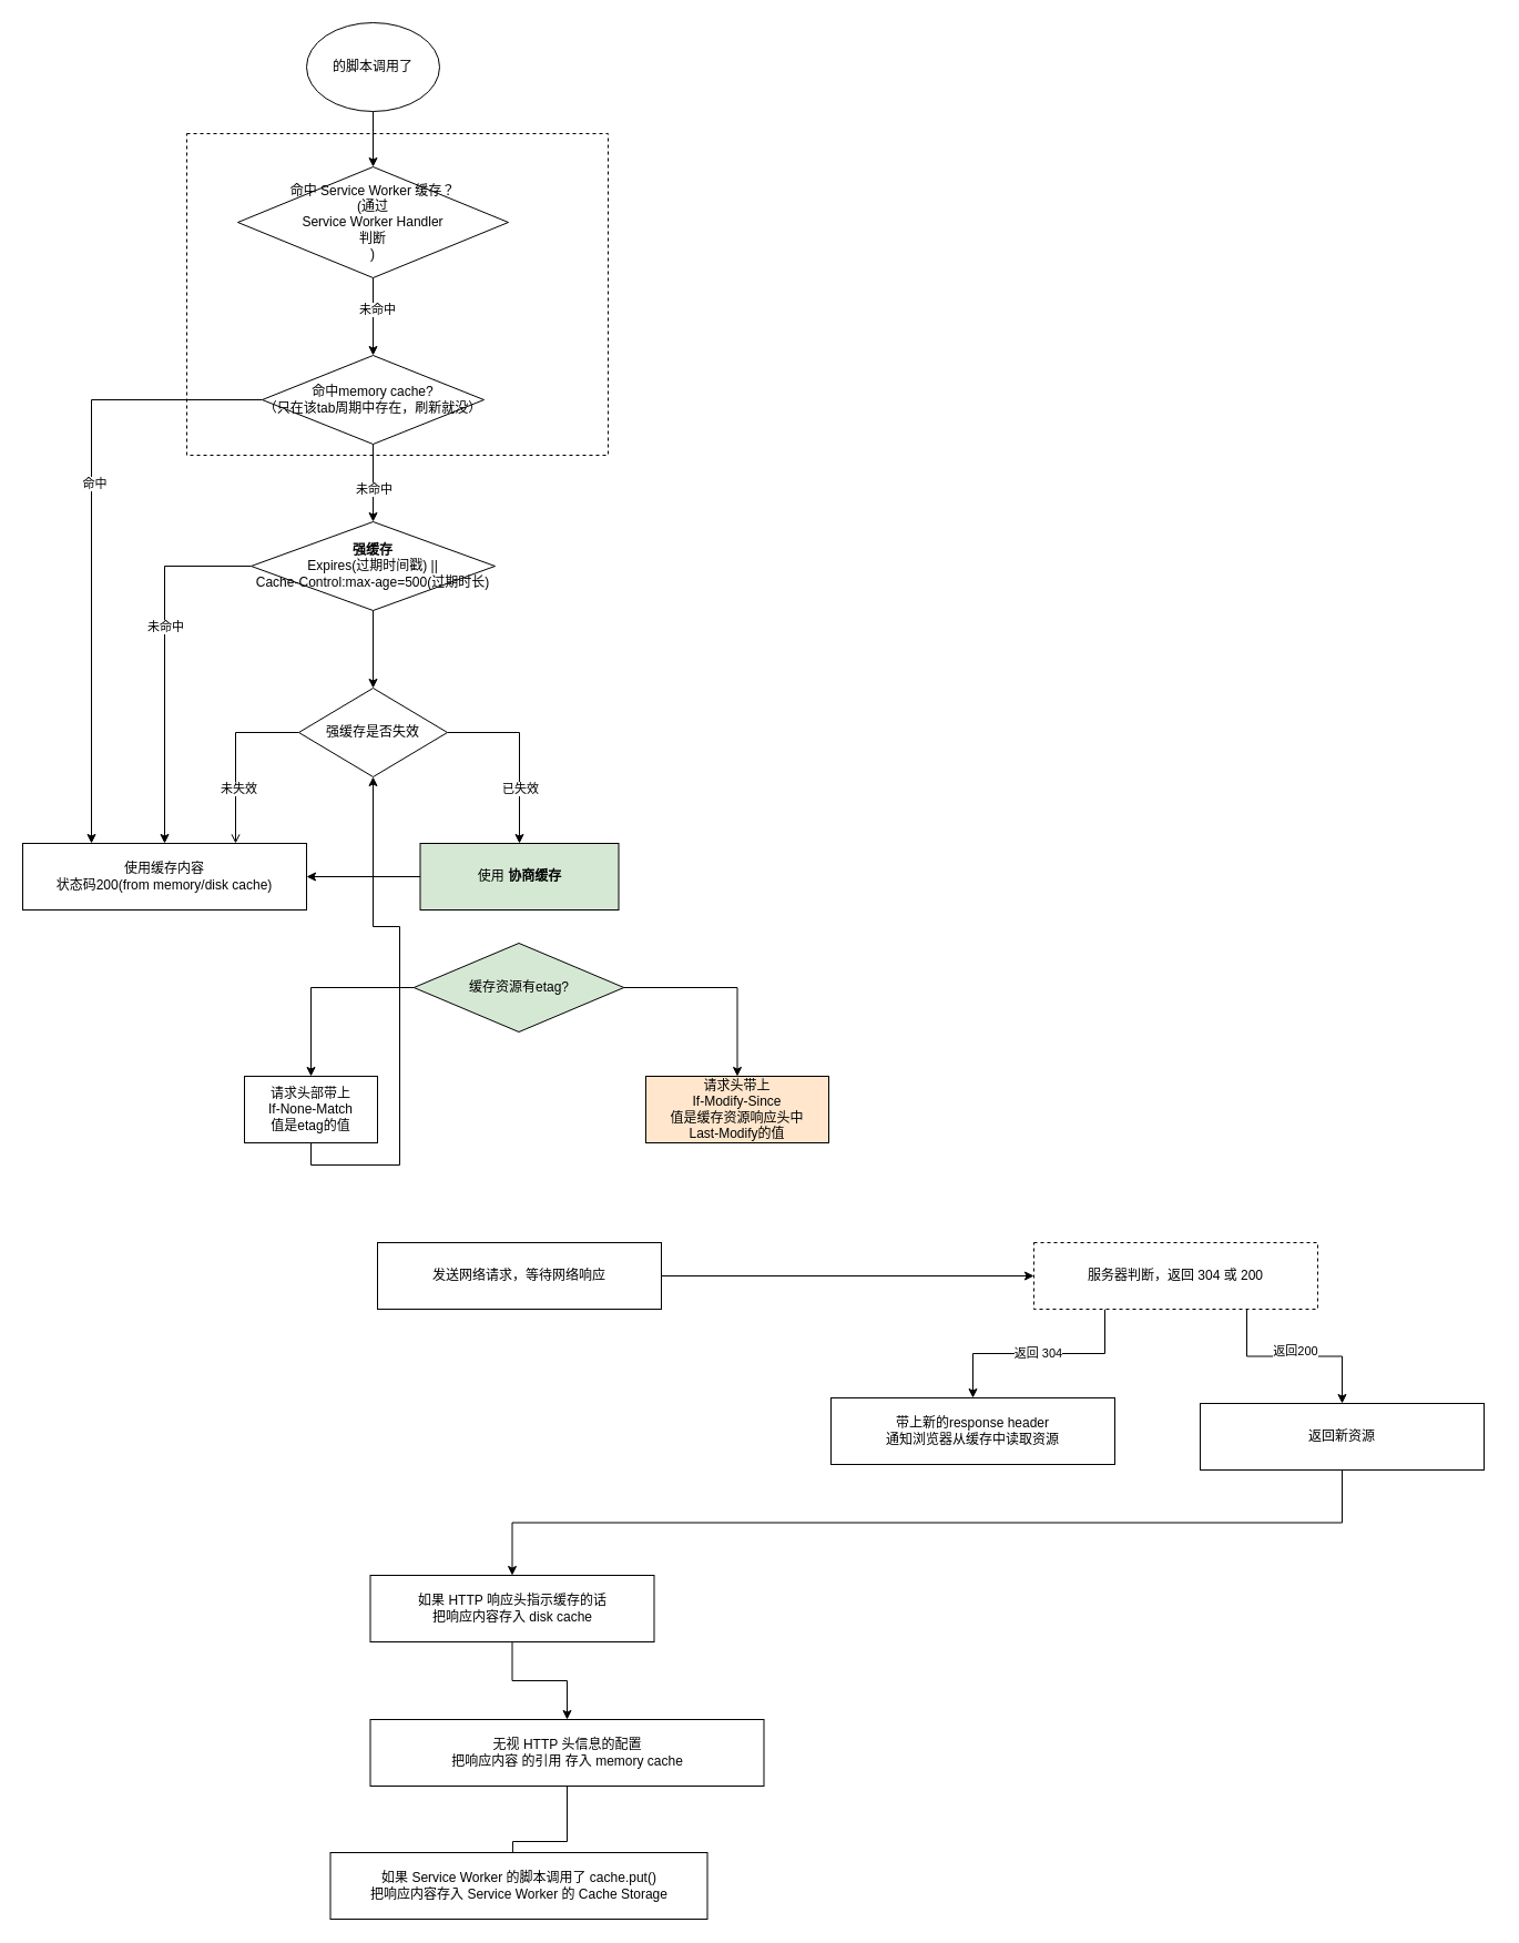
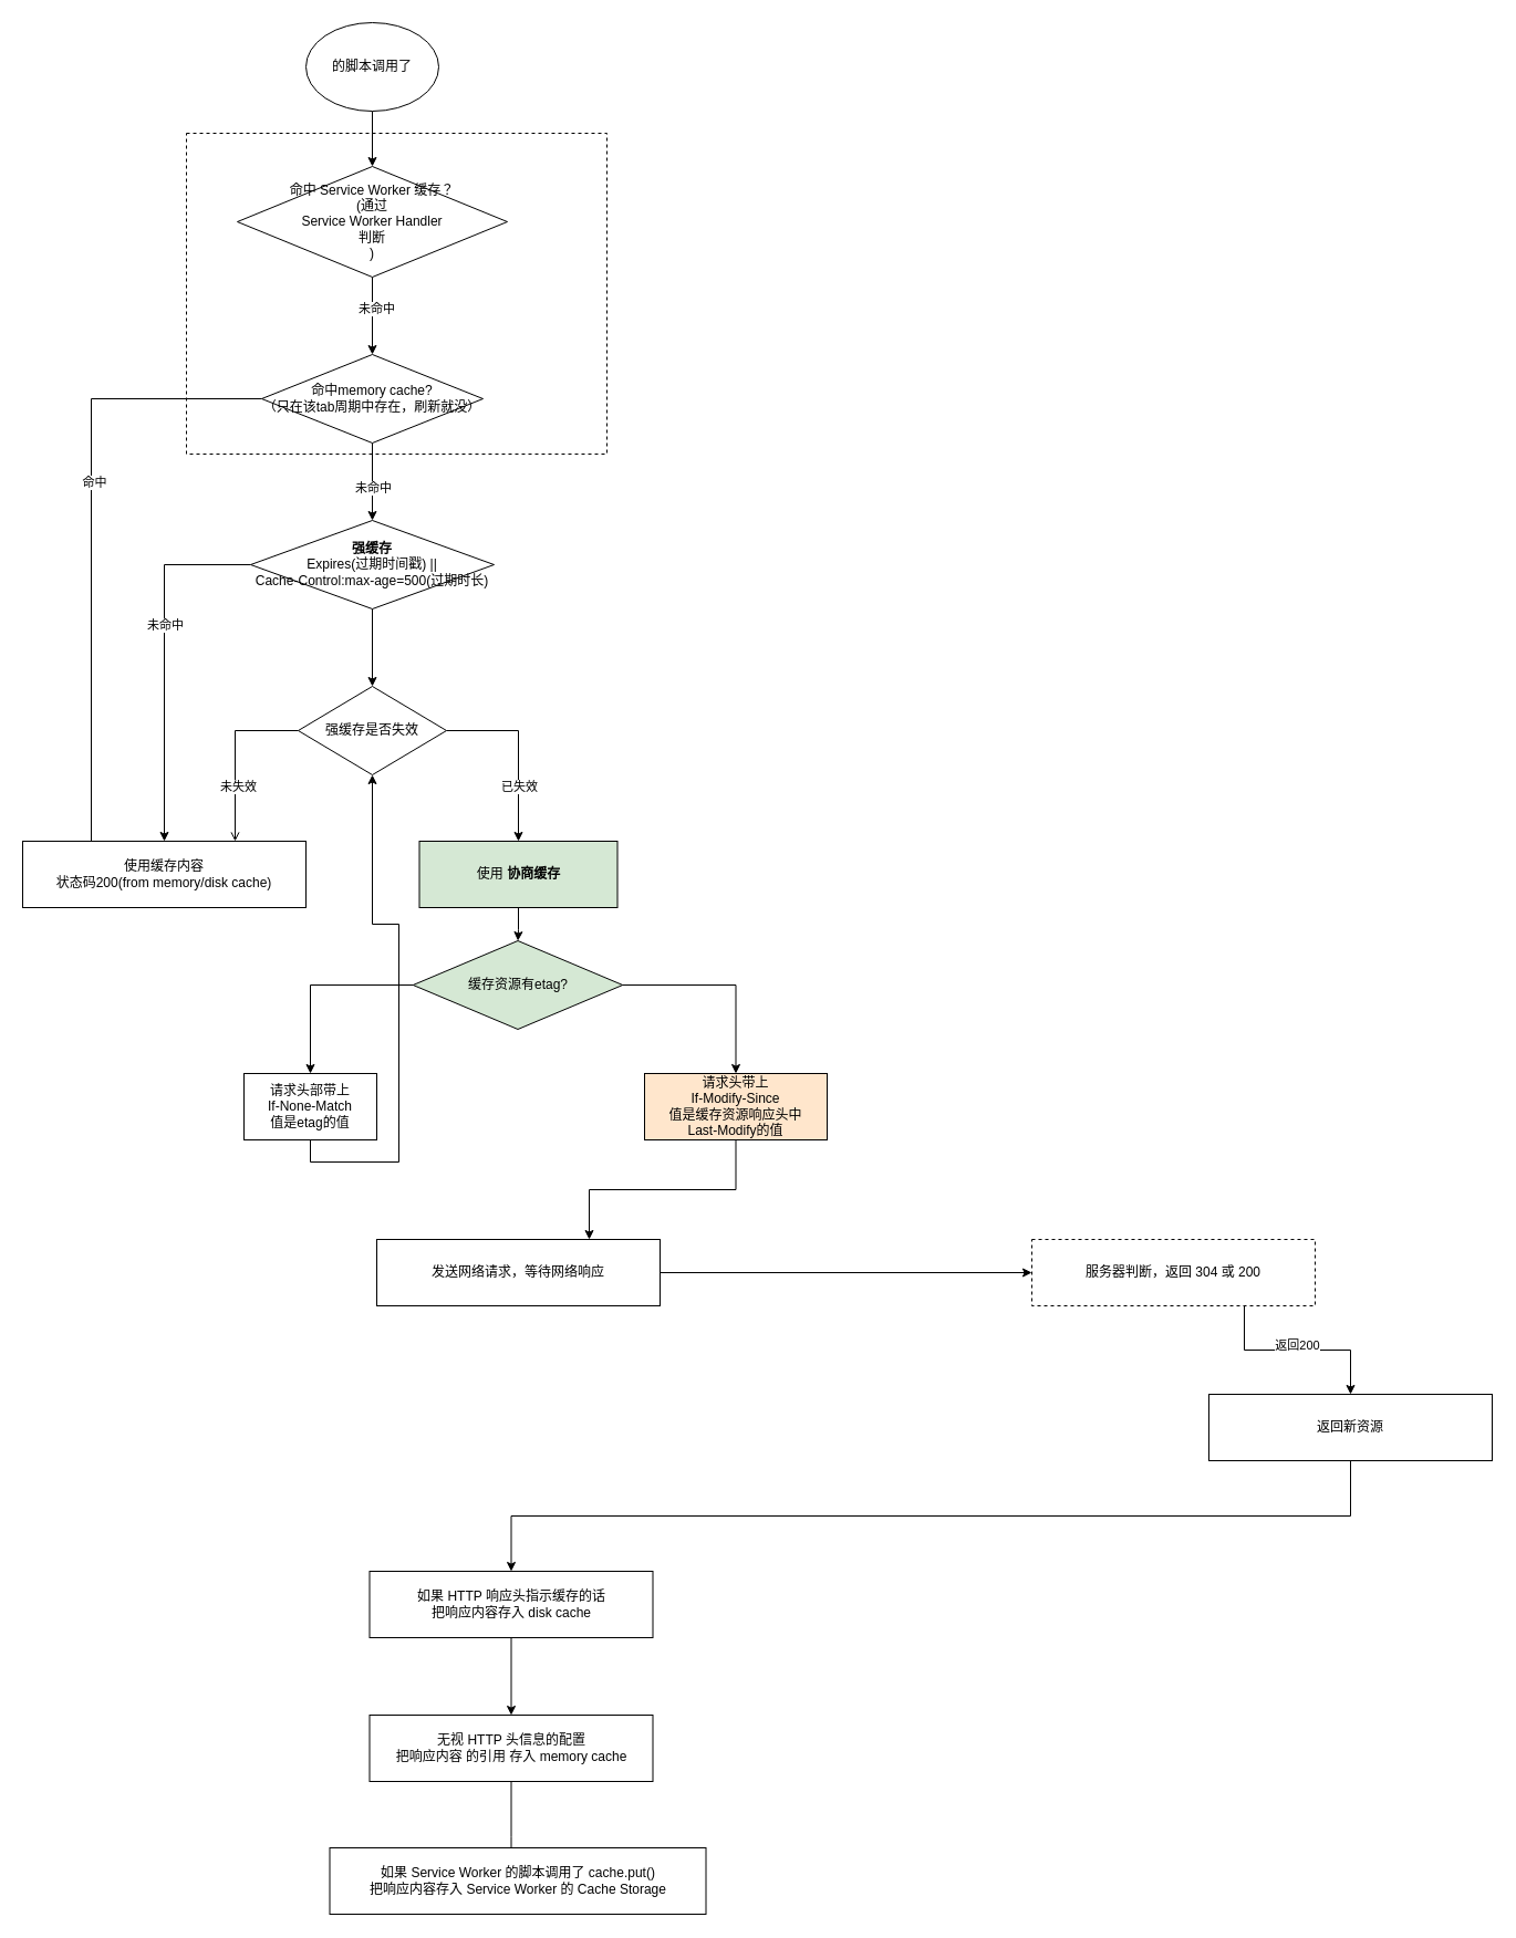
  <mxCell id="0" />
  <mxCell id="1" parent="0" />
  <mxCell id="2" value="" style="edgeStyle=orthogonalEdgeStyle;rounded=0;orthogonalLoop=1;jettySize=auto;html=1;" parent="1" source="3" target="6" edge="1"><mxGeometry relative="1" as="geometry"><mxPoint x="476" y="-20" as="targetPoint" /></mxGeometry></mxCell>
  <mxCell id="3" value="的脚本调用了" style="ellipse;whiteSpace=wrap;html=1;" parent="1" vertex="1"><mxGeometry x="276" y="20" width="120" height="80" as="geometry" /></mxCell>
  <mxCell id="4" style="edgeStyle=orthogonalEdgeStyle;rounded=0;orthogonalLoop=1;jettySize=auto;html=1;exitX=0.5;exitY=1;exitDx=0;exitDy=0;entryX=0.5;entryY=0;entryDx=0;entryDy=0;" parent="1" source="6" target="11" edge="1"><mxGeometry relative="1" as="geometry"><mxPoint x="336" y="200" as="targetPoint" /></mxGeometry></mxCell>
  <mxCell id="5" value="未命中" style="edgeLabel;html=1;align=center;verticalAlign=middle;resizable=0;points=[];" parent="4" vertex="1" connectable="0"><mxGeometry x="-0.2" y="3" relative="1" as="geometry"><mxPoint as="offset" /></mxGeometry></mxCell>
  <mxCell id="6" value="命中 Service Worker 缓存？&lt;br&gt;(通过&lt;br&gt;Service Worker Handler&lt;br&gt;判断&lt;br&gt;)" style="rhombus;whiteSpace=wrap;html=1;" parent="1" vertex="1"><mxGeometry x="214" y="150" width="244" height="100" as="geometry" /></mxCell>
  <mxCell id="7" value="" style="edgeStyle=orthogonalEdgeStyle;rounded=0;orthogonalLoop=1;jettySize=auto;html=1;entryX=0.5;entryY=0;entryDx=0;entryDy=0;" parent="1" source="11" target="16" edge="1"><mxGeometry relative="1" as="geometry"><mxPoint x="336" y="470" as="targetPoint" /></mxGeometry></mxCell>
  <mxCell id="8" value="未命中" style="edgeLabel;html=1;align=center;verticalAlign=middle;resizable=0;points=[];" parent="7" vertex="1" connectable="0"><mxGeometry x="0.075" relative="1" as="geometry"><mxPoint y="2" as="offset" /></mxGeometry></mxCell>
- <mxCell id="9" style="edgeStyle=orthogonalEdgeStyle;rounded=0;orthogonalLoop=1;jettySize=auto;html=1;exitX=0;exitY=0.5;exitDx=0;exitDy=0;" parent="1" source="11" target="13" edge="1"><mxGeometry relative="1" as="geometry"><Array as="points"><mxPoint x="82" y="360" /></Array></mxGeometry></mxCell>
+ <mxCell id="9" style="edgeStyle=orthogonalEdgeStyle;rounded=0;orthogonalLoop=1;jettySize=auto;html=1;exitX=0;exitY=0.5;exitDx=0;exitDy=0;endArrow=none;" parent="1" source="11" target="13" edge="1"><mxGeometry relative="1" as="geometry"><Array as="points"><mxPoint x="82" y="360" /></Array></mxGeometry></mxCell>
  <mxCell id="10" value="命中" style="edgeLabel;html=1;align=center;verticalAlign=middle;resizable=0;points=[];" parent="9" vertex="1" connectable="0"><mxGeometry x="-0.917" y="-1" relative="1" as="geometry"><mxPoint x="-128.67" y="76" as="offset" /></mxGeometry></mxCell>
  <mxCell id="11" value="命中memory cache?&lt;br&gt;（只在该tab周期中存在，刷新就没）" style="rhombus;whiteSpace=wrap;html=1;" parent="1" vertex="1"><mxGeometry x="236" y="320" width="200" height="80" as="geometry" /></mxCell>
  <mxCell id="12" value="" style="edgeStyle=orthogonalEdgeStyle;rounded=0;orthogonalLoop=1;jettySize=auto;html=1;exitX=0.5;exitY=1;exitDx=0;exitDy=0;entryX=0.5;entryY=0;entryDx=0;entryDy=0;" parent="1" source="16" target="21" edge="1"><mxGeometry relative="1" as="geometry"><mxPoint x="336" y="530" as="sourcePoint" /><mxPoint x="336" y="610" as="targetPoint" /></mxGeometry></mxCell>
  <mxCell id="13" value="使用缓存内容&lt;br&gt;状态码200(from memory/disk cache)" style="rounded=0;whiteSpace=wrap;html=1;" parent="1" vertex="1"><mxGeometry x="20" y="760" width="256" height="60" as="geometry" /></mxCell>
  <mxCell id="14" style="edgeStyle=orthogonalEdgeStyle;rounded=0;orthogonalLoop=1;jettySize=auto;html=1;exitX=0;exitY=0.5;exitDx=0;exitDy=0;" parent="1" source="16" target="13" edge="1"><mxGeometry relative="1" as="geometry" /></mxCell>
  <mxCell id="15" value="未命中" style="edgeLabel;html=1;align=center;verticalAlign=middle;resizable=0;points=[];" parent="14" vertex="1" connectable="0"><mxGeometry x="-0.2" relative="1" as="geometry"><mxPoint y="1" as="offset" /></mxGeometry></mxCell>
  <mxCell id="16" value="&lt;span&gt;&lt;b&gt;强缓存&lt;/b&gt;&lt;br&gt;Expires(过期时间戳) ||&lt;br&gt;Cache-Control:max-age=500(过期时长)&lt;br&gt;&lt;/span&gt;" style="rhombus;whiteSpace=wrap;html=1;" parent="1" vertex="1"><mxGeometry x="226" y="470" width="220" height="80" as="geometry" /></mxCell>
  <mxCell id="17" value="" style="edgeStyle=orthogonalEdgeStyle;rounded=0;orthogonalLoop=1;jettySize=auto;html=1;exitX=0;exitY=0.5;exitDx=0;exitDy=0;entryX=0.75;entryY=0;entryDx=0;entryDy=0;endArrow=open;" parent="1" source="21" target="13" edge="1"><mxGeometry relative="1" as="geometry"><mxPoint x="202" y="810" as="targetPoint" /></mxGeometry></mxCell>
  <mxCell id="18" value="未失效" style="edgeLabel;html=1;align=center;verticalAlign=middle;resizable=0;points=[];" parent="17" vertex="1" connectable="0"><mxGeometry x="0.05" y="-1" relative="1" as="geometry"><mxPoint x="3" y="25" as="offset" /></mxGeometry></mxCell>
  <mxCell id="19" value="" style="edgeStyle=orthogonalEdgeStyle;rounded=0;orthogonalLoop=1;jettySize=auto;html=1;entryX=0.5;entryY=0;entryDx=0;entryDy=0;exitX=1;exitY=0.5;exitDx=0;exitDy=0;" parent="1" source="21" target="30" edge="1"><mxGeometry relative="1" as="geometry"><mxPoint x="422" y="910" as="targetPoint" /></mxGeometry></mxCell>
  <mxCell id="20" value="已失效" style="edgeLabel;html=1;align=center;verticalAlign=middle;resizable=0;points=[];" parent="19" vertex="1" connectable="0"><mxGeometry x="-0.592" y="3" relative="1" as="geometry"><mxPoint x="31" y="53" as="offset" /></mxGeometry></mxCell>
  <mxCell id="21" value="强缓存是否失效" style="rhombus;whiteSpace=wrap;html=1;rounded=0;" parent="1" vertex="1"><mxGeometry x="269" y="620" width="134" height="80" as="geometry" /></mxCell>
  <mxCell id="22" value="" style="edgeStyle=orthogonalEdgeStyle;rounded=0;orthogonalLoop=1;jettySize=auto;html=1;" parent="1" source="23" target="34" edge="1"><mxGeometry relative="1" as="geometry" /></mxCell>
  <mxCell id="23" value="发送网络请求，等待网络响应" style="rounded=0;whiteSpace=wrap;html=1;" parent="1" vertex="1"><mxGeometry x="340" y="1120" width="256" height="60" as="geometry" /></mxCell>
  <mxCell id="24" value="" style="edgeStyle=orthogonalEdgeStyle;rounded=0;orthogonalLoop=1;jettySize=auto;html=1;" parent="1" source="25" target="27" edge="1"><mxGeometry relative="1" as="geometry" /></mxCell>
  <mxCell id="25" value="如果 HTTP 响应头指示缓存的话&lt;br&gt;把响应内容存入 disk cache" style="rounded=0;whiteSpace=wrap;html=1;" parent="1" vertex="1"><mxGeometry x="333.5" y="1420" width="256" height="60" as="geometry" /></mxCell>
  <mxCell id="26" value="" style="edgeStyle=orthogonalEdgeStyle;rounded=0;orthogonalLoop=1;jettySize=auto;html=1;" parent="1" source="27" edge="1"><mxGeometry relative="1" as="geometry"><mxPoint x="461.5" y="1710" as="targetPoint" /></mxGeometry></mxCell>
- <mxCell id="27" value="无视 HTTP 头信息的配置&lt;br&gt;把响应内容 的引用 存入 memory cache" style="rounded=0;whiteSpace=wrap;html=1;" parent="1" vertex="1"><mxGeometry x="333.5" y="1550" width="355" height="60" as="geometry" /></mxCell>
+ <mxCell id="27" value="无视 HTTP 头信息的配置&lt;br&gt;把响应内容 的引用 存入 memory cache" style="rounded=0;whiteSpace=wrap;html=1;" parent="1" vertex="1"><mxGeometry x="333.5" y="1550" width="256" height="60" as="geometry" /></mxCell>
  <mxCell id="28" value="如果 Service Worker 的脚本调用了 cache.put()&lt;br&gt;把响应内容存入 Service Worker 的 Cache Storage" style="rounded=0;whiteSpace=wrap;html=1;" parent="1" vertex="1"><mxGeometry x="297.5" y="1670" width="340" height="60" as="geometry" /></mxCell>
- <mxCell id="29" value="" style="edgeStyle=orthogonalEdgeStyle;rounded=0;orthogonalLoop=1;jettySize=auto;html=1;" edge="1" parent="1" source="30" target="13"><mxGeometry relative="1" as="geometry" /></mxCell>
+ <mxCell id="29" value="" style="edgeStyle=orthogonalEdgeStyle;rounded=0;orthogonalLoop=1;jettySize=auto;html=1;" edge="1" parent="1" source="30" target="41"><mxGeometry relative="1" as="geometry" /></mxCell>
  <mxCell id="30" value="使用 &lt;b&gt;协商缓存&lt;/b&gt;" style="whiteSpace=wrap;html=1;rounded=0;fillColor=#d5e8d4;" parent="1" vertex="1"><mxGeometry x="378.5" y="760" width="179" height="60" as="geometry" /></mxCell>
- <mxCell id="31" value="返回 304" style="edgeStyle=orthogonalEdgeStyle;rounded=0;orthogonalLoop=1;jettySize=auto;html=1;exitX=0.25;exitY=1;exitDx=0;exitDy=0;" parent="1" source="34" target="35" edge="1"><mxGeometry relative="1" as="geometry" /></mxCell>
  <mxCell id="32" value="" style="edgeStyle=orthogonalEdgeStyle;rounded=0;orthogonalLoop=1;jettySize=auto;html=1;exitX=0.75;exitY=1;exitDx=0;exitDy=0;" parent="1" source="34" target="37" edge="1"><mxGeometry relative="1" as="geometry"><mxPoint x="1052" y="1180" as="sourcePoint" /></mxGeometry></mxCell>
  <mxCell id="33" value="返回200" style="edgeLabel;html=1;align=center;verticalAlign=middle;resizable=0;points=[];" parent="32" vertex="1" connectable="0"><mxGeometry x="-0.413" y="5" relative="1" as="geometry"><mxPoint x="35.93" as="offset" /></mxGeometry></mxCell>
  <mxCell id="34" value="服务器判断，返回 304 或 200" style="rounded=0;whiteSpace=wrap;html=1;dashed=1;" parent="1" vertex="1"><mxGeometry x="932" y="1120" width="256" height="60" as="geometry" /></mxCell>
- <mxCell id="35" value="带上新的response header&lt;br&gt;通知浏览器从缓存中读取资源" style="rounded=0;whiteSpace=wrap;html=1;" parent="1" vertex="1"><mxGeometry x="749" y="1260" width="256" height="60" as="geometry" /></mxCell>
  <mxCell id="36" style="edgeStyle=orthogonalEdgeStyle;rounded=0;orthogonalLoop=1;jettySize=auto;html=1;exitX=0.5;exitY=1;exitDx=0;exitDy=0;entryX=0.5;entryY=0;entryDx=0;entryDy=0;" parent="1" source="37" target="25" edge="1"><mxGeometry relative="1" as="geometry" /></mxCell>
- <mxCell id="37" value="返回新资源" style="rounded=0;whiteSpace=wrap;html=1;" parent="1" vertex="1"><mxGeometry x="1082" y="1265" width="256" height="60" as="geometry" /></mxCell>
+ <mxCell id="37" value="返回新资源" style="rounded=0;whiteSpace=wrap;html=1;" parent="1" vertex="1"><mxGeometry x="1092" y="1260" width="256" height="60" as="geometry" /></mxCell>
  <mxCell id="38" value="" style="rounded=0;whiteSpace=wrap;html=1;dashed=1;fillColor=none;" vertex="1" parent="1"><mxGeometry x="168" y="120" width="380" height="290" as="geometry" /></mxCell>
  <mxCell id="39" value="" style="edgeStyle=orthogonalEdgeStyle;rounded=0;orthogonalLoop=1;jettySize=auto;html=1;" edge="1" parent="1" source="41" target="43"><mxGeometry relative="1" as="geometry" /></mxCell>
  <mxCell id="40" value="" style="edgeStyle=orthogonalEdgeStyle;rounded=0;orthogonalLoop=1;jettySize=auto;html=1;" edge="1" parent="1" source="41" target="45"><mxGeometry relative="1" as="geometry" /></mxCell>
  <mxCell id="41" value="缓存资源有etag?" style="rhombus;whiteSpace=wrap;html=1;rounded=0;fillColor=#d5e8d4;" vertex="1" parent="1"><mxGeometry x="372.75" y="850" width="189.5" height="80" as="geometry" /></mxCell>
  <mxCell id="42" style="edgeStyle=orthogonalEdgeStyle;rounded=0;orthogonalLoop=1;jettySize=auto;html=1;exitX=0.5;exitY=1;exitDx=0;exitDy=0;" edge="1" parent="1" source="43" target="21"><mxGeometry relative="1" as="geometry" /></mxCell>
  <mxCell id="43" value="请求头部带上&lt;br&gt;If-None-Match&lt;br&gt;值是etag的值" style="whiteSpace=wrap;html=1;rounded=0;" vertex="1" parent="1"><mxGeometry x="220" y="970" width="120" height="60" as="geometry" /></mxCell>
+ <mxCell id="44" style="edgeStyle=orthogonalEdgeStyle;rounded=0;orthogonalLoop=1;jettySize=auto;html=1;exitX=0.5;exitY=1;exitDx=0;exitDy=0;entryX=0.75;entryY=0;entryDx=0;entryDy=0;" edge="1" parent="1" source="45" target="23"><mxGeometry relative="1" as="geometry" /></mxCell>
  <mxCell id="45" value="请求头带上&lt;br&gt;If-Modify-Since&lt;br&gt;值是缓存资源响应头中&lt;br&gt;Last-Modify的值" style="whiteSpace=wrap;html=1;rounded=0;fillColor=#ffe6cc;" vertex="1" parent="1"><mxGeometry x="582" y="970" width="165" height="60" as="geometry" /></mxCell>
